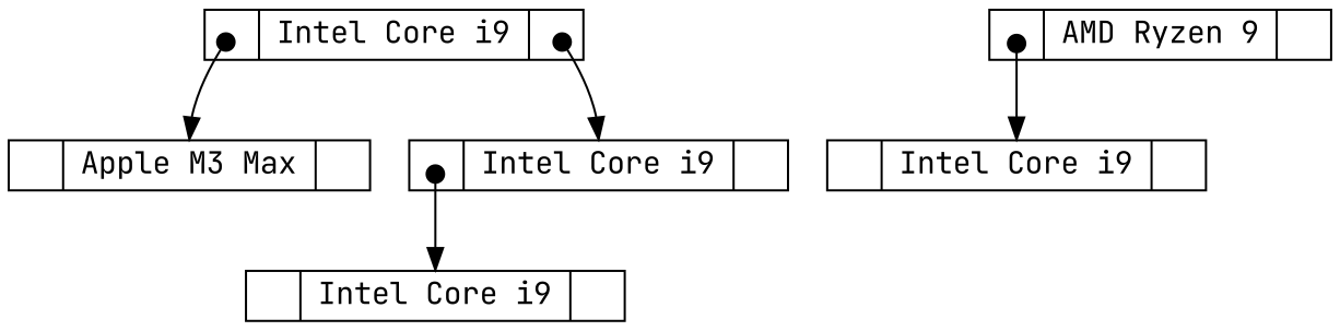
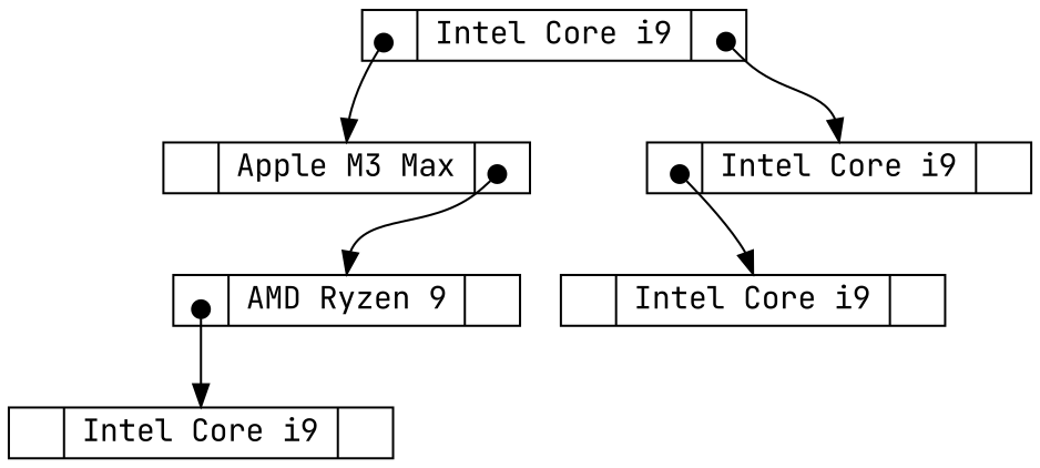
  digraph {
    fontname="JetBrains Mono"
    node [shape=record fontname="JetBrains Mono"]
    edge [arrowtail=dot dir=both headport=valeur tailclip=false tailport="gauche:c" fontname="JetBrains Mono"]
    n1 [height=.1 label="<gauche> | <valeur> Intel Core i9 | <droit>"]
    n2 [height=.1 label="<gauche> | <valeur> Apple M3 Max | <droit>"]
    n3 [height=.1 label="<gauche> | <valeur> Intel Core i9 | <droit>"]
    n4 [height=.1 label="<gauche> | <valeur> AMD Ryzen 9 | <droit>"]
    n5 [height=.1 label="<gauche> | <valeur> Intel Core i9 | <droit>"]
    n6 [height=.1 label="<gauche> | <valeur> Intel Core i9 | <droit>"]
    n1 -> n2
    n1 -> n3 [tailport="droit:c"]
+   n2 -> n4 [tailport="droit:c"]
    n3 -> n6
    n4 -> n5
  }
